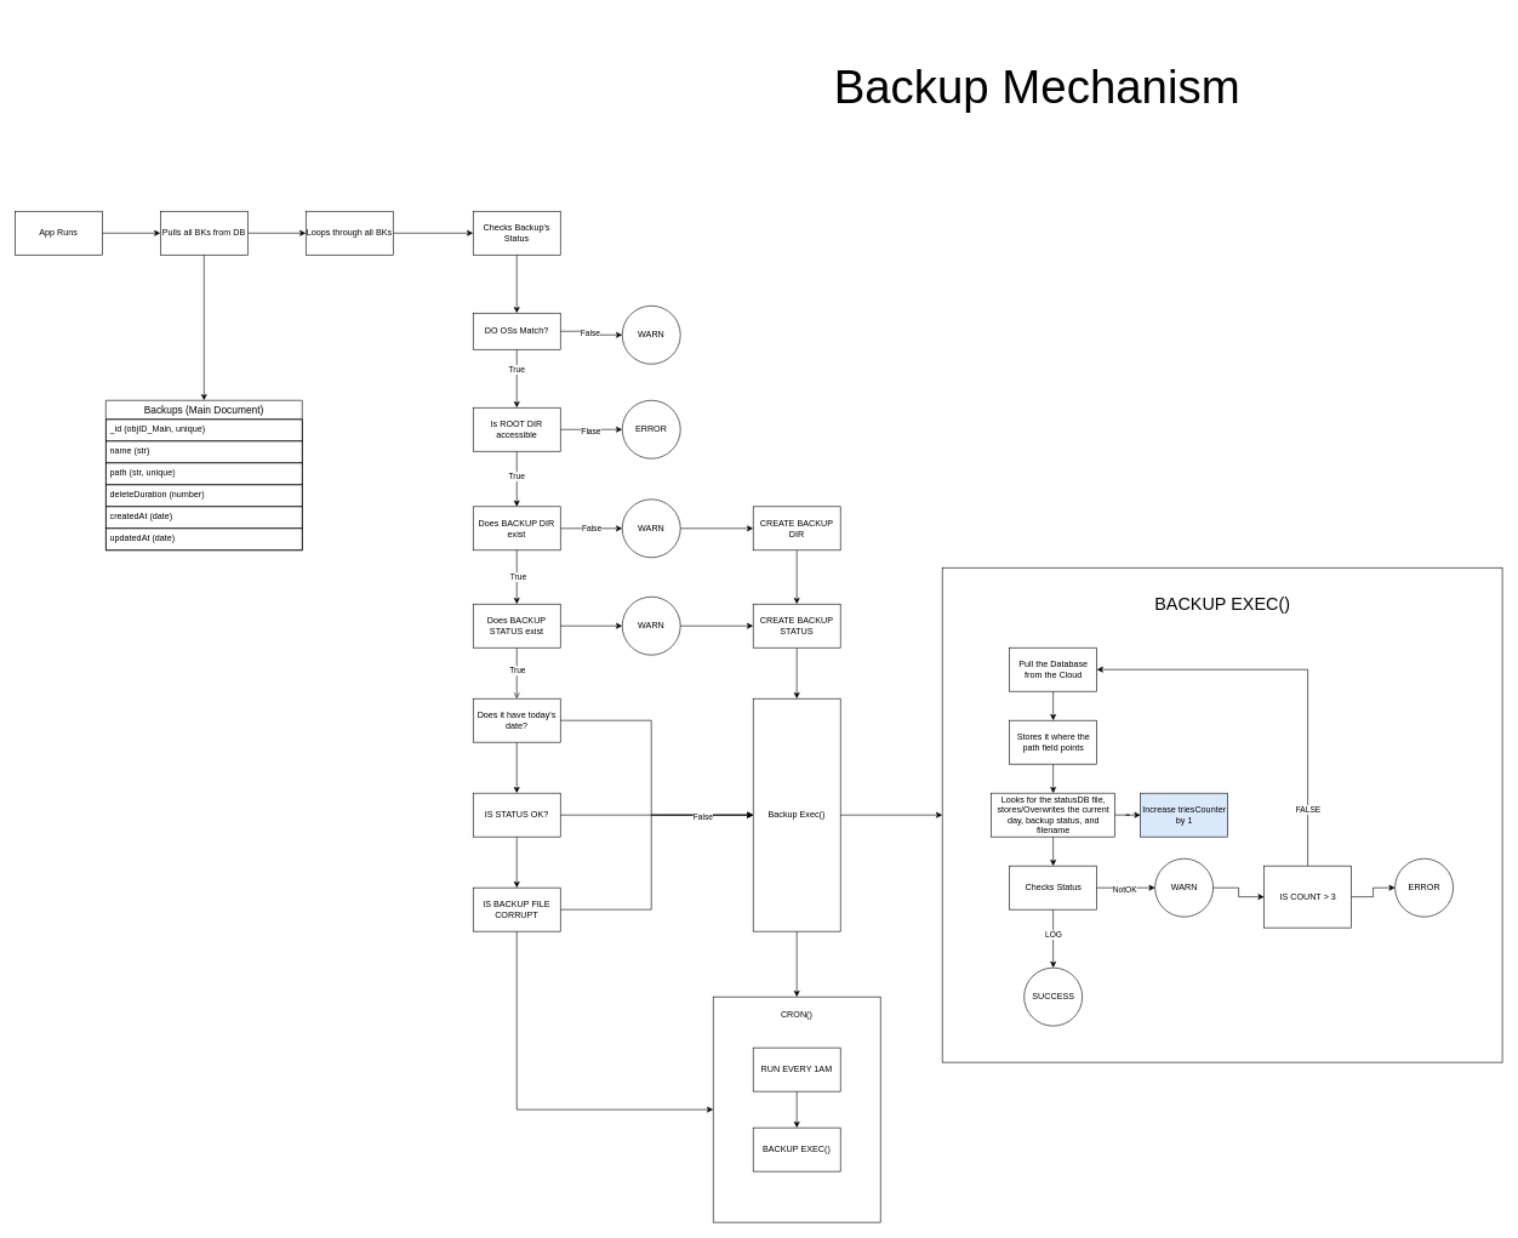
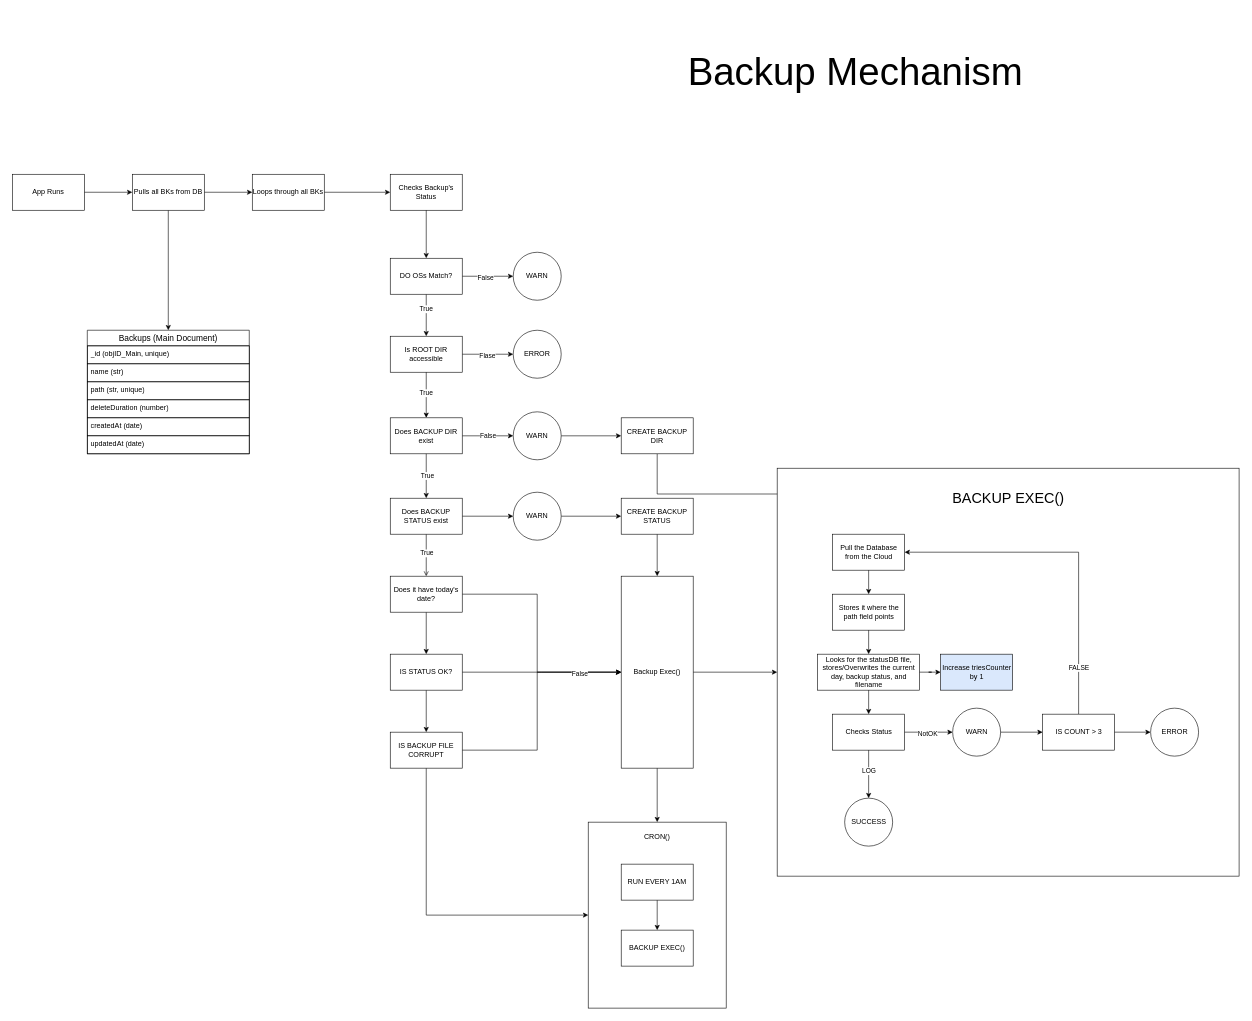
  <mxCell id="0" />
  <mxCell id="1" parent="0" />
  <mxCell id="2" value="Backup Mechanism" style="text;html=1;align=center;verticalAlign=middle;whiteSpace=wrap;rounded=0;fontSize=64;" parent="1" vertex="1"><mxGeometry x="1063" y="20" width="725" height="200" as="geometry" /></mxCell>
  <mxCell id="3" value="" style="edgeStyle=orthogonalEdgeStyle;rounded=0;orthogonalLoop=1;jettySize=auto;html=1;" parent="1" source="4" target="8" edge="1"><mxGeometry relative="1" as="geometry" /></mxCell>
  <mxCell id="4" value="App Runs" style="rounded=0;whiteSpace=wrap;html=1;" parent="1" vertex="1"><mxGeometry x="20" y="290" width="120" height="60" as="geometry" /></mxCell>
  <mxCell id="5" value="Checks Backup's Status" style="rounded=0;whiteSpace=wrap;html=1;" parent="1" vertex="1"><mxGeometry x="650" y="290" width="120" height="60" as="geometry" /></mxCell>
  <mxCell id="6" value="" style="edgeStyle=orthogonalEdgeStyle;rounded=0;orthogonalLoop=1;jettySize=auto;html=1;" parent="1" source="8" target="10" edge="1"><mxGeometry relative="1" as="geometry" /></mxCell>
  <mxCell id="7" style="edgeStyle=orthogonalEdgeStyle;rounded=0;orthogonalLoop=1;jettySize=auto;html=1;exitX=0.5;exitY=1;exitDx=0;exitDy=0;entryX=0.5;entryY=0;entryDx=0;entryDy=0;" parent="1" source="8" target="11" edge="1"><mxGeometry relative="1" as="geometry" /></mxCell>
  <mxCell id="8" value="Pulls all BKs from DB" style="rounded=0;whiteSpace=wrap;html=1;" parent="1" vertex="1"><mxGeometry x="220" y="290" width="120" height="60" as="geometry" /></mxCell>
  <mxCell id="9" value="" style="edgeStyle=orthogonalEdgeStyle;rounded=0;orthogonalLoop=1;jettySize=auto;html=1;" parent="1" source="10" target="5" edge="1"><mxGeometry relative="1" as="geometry" /></mxCell>
  <mxCell id="10" value="Loops through all BKs" style="rounded=0;whiteSpace=wrap;html=1;" parent="1" vertex="1"><mxGeometry x="420" y="290" width="120" height="60" as="geometry" /></mxCell>
  <mxCell id="11" value="Backups (Main Document)" style="swimlane;fontStyle=0;childLayout=stackLayout;horizontal=1;startSize=26;horizontalStack=0;resizeParent=1;resizeParentMax=0;resizeLast=0;collapsible=1;marginBottom=0;align=center;fontSize=14;" parent="1" vertex="1"><mxGeometry x="145" y="550" width="270" height="206" as="geometry" /></mxCell>
  <mxCell id="12" value="_id (objID_Main, unique)" style="text;strokeColor=default;fillColor=none;spacingLeft=4;spacingRight=4;overflow=hidden;rotatable=0;points=[[0,0.5],[1,0.5]];portConstraint=eastwest;fontSize=12;whiteSpace=wrap;html=1;" parent="11" vertex="1"><mxGeometry y="26" width="270" height="30" as="geometry" /></mxCell>
  <mxCell id="13" value="name (str)" style="text;strokeColor=default;fillColor=none;spacingLeft=4;spacingRight=4;overflow=hidden;rotatable=0;points=[[0,0.5],[1,0.5]];portConstraint=eastwest;fontSize=12;whiteSpace=wrap;html=1;" parent="11" vertex="1"><mxGeometry y="56" width="270" height="30" as="geometry" /></mxCell>
  <mxCell id="14" value="path (str, unique)" style="text;strokeColor=default;fillColor=none;spacingLeft=4;spacingRight=4;overflow=hidden;rotatable=0;points=[[0,0.5],[1,0.5]];portConstraint=eastwest;fontSize=12;whiteSpace=wrap;html=1;" parent="11" vertex="1"><mxGeometry y="86" width="270" height="30" as="geometry" /></mxCell>
  <mxCell id="15" value="deleteDuration (number)" style="text;strokeColor=default;fillColor=none;spacingLeft=4;spacingRight=4;overflow=hidden;rotatable=0;points=[[0,0.5],[1,0.5]];portConstraint=eastwest;fontSize=12;whiteSpace=wrap;html=1;" parent="11" vertex="1"><mxGeometry y="116" width="270" height="30" as="geometry" /></mxCell>
  <mxCell id="16" value="createdAt (date)&amp;nbsp;" style="text;strokeColor=default;fillColor=none;spacingLeft=4;spacingRight=4;overflow=hidden;rotatable=0;points=[[0,0.5],[1,0.5]];portConstraint=eastwest;fontSize=12;whiteSpace=wrap;html=1;" parent="11" vertex="1"><mxGeometry y="146" width="270" height="30" as="geometry" /></mxCell>
  <mxCell id="17" value="updatedAt (date)" style="text;strokeColor=default;fillColor=none;spacingLeft=4;spacingRight=4;overflow=hidden;rotatable=0;points=[[0,0.5],[1,0.5]];portConstraint=eastwest;fontSize=12;whiteSpace=wrap;html=1;" parent="11" vertex="1"><mxGeometry y="176" width="270" height="30" as="geometry" /></mxCell>
  <mxCell id="18" value="" style="edgeStyle=orthogonalEdgeStyle;rounded=0;orthogonalLoop=1;jettySize=auto;html=1;" edge="1" parent="1" source="28" target="22"><mxGeometry relative="1" as="geometry"><mxPoint x="710" y="350" as="sourcePoint" /><mxPoint x="710" y="580" as="targetPoint" /></mxGeometry></mxCell>
  <mxCell id="19" value="True" style="edgeLabel;html=1;align=center;verticalAlign=middle;resizable=0;points=[];" vertex="1" connectable="0" parent="18"><mxGeometry x="-0.314" y="-1" relative="1" as="geometry"><mxPoint as="offset" /></mxGeometry></mxCell>
  <mxCell id="20" value="" style="edgeStyle=orthogonalEdgeStyle;rounded=0;orthogonalLoop=1;jettySize=auto;html=1;" edge="1" parent="1" source="22" target="23"><mxGeometry relative="1" as="geometry" /></mxCell>
  <mxCell id="21" value="Flase" style="edgeLabel;html=1;align=center;verticalAlign=middle;resizable=0;points=[];" vertex="1" connectable="0" parent="20"><mxGeometry x="-0.035" y="-2" relative="1" as="geometry"><mxPoint as="offset" /></mxGeometry></mxCell>
  <mxCell id="22" value="Is ROOT DIR accessible" style="rounded=0;whiteSpace=wrap;html=1;" vertex="1" parent="1"><mxGeometry x="650" y="560" width="120" height="60" as="geometry" /></mxCell>
  <mxCell id="23" value="ERROR" style="ellipse;whiteSpace=wrap;html=1;aspect=fixed;" vertex="1" parent="1"><mxGeometry x="855" y="550" width="80" height="80" as="geometry" /></mxCell>
  <mxCell id="24" value="WARN" style="ellipse;whiteSpace=wrap;html=1;aspect=fixed;" vertex="1" parent="1"><mxGeometry x="855" y="420" width="80" height="80" as="geometry" /></mxCell>
  <mxCell id="25" value="" style="edgeStyle=orthogonalEdgeStyle;rounded=0;orthogonalLoop=1;jettySize=auto;html=1;" edge="1" parent="1" source="5" target="28"><mxGeometry relative="1" as="geometry"><mxPoint x="710" y="350" as="sourcePoint" /><mxPoint x="710" y="680" as="targetPoint" /></mxGeometry></mxCell>
  <mxCell id="26" value="" style="edgeStyle=orthogonalEdgeStyle;rounded=0;orthogonalLoop=1;jettySize=auto;html=1;" edge="1" parent="1" source="28" target="24"><mxGeometry relative="1" as="geometry" /></mxCell>
  <mxCell id="27" value="False" style="edgeLabel;html=1;align=center;verticalAlign=middle;resizable=0;points=[];" vertex="1" connectable="0" parent="26"><mxGeometry x="-0.106" y="-1" relative="1" as="geometry"><mxPoint as="offset" /></mxGeometry></mxCell>
- <mxCell id="28" value="DO OSs Match?" style="rounded=0;whiteSpace=wrap;html=1;" vertex="1" parent="1"><mxGeometry x="650" y="430" width="120" height="50" as="geometry" /></mxCell>
+ <mxCell id="28" value="DO OSs Match?" style="rounded=0;whiteSpace=wrap;html=1;" vertex="1" parent="1"><mxGeometry x="650" y="430" width="120" height="60" as="geometry" /></mxCell>
  <mxCell id="29" value="" style="edgeStyle=orthogonalEdgeStyle;rounded=0;orthogonalLoop=1;jettySize=auto;html=1;" edge="1" parent="1" source="22" target="33"><mxGeometry relative="1" as="geometry"><mxPoint x="710" y="620" as="sourcePoint" /><mxPoint x="710" y="910" as="targetPoint" /></mxGeometry></mxCell>
  <mxCell id="30" value="True" style="edgeLabel;html=1;align=center;verticalAlign=middle;resizable=0;points=[];" vertex="1" connectable="0" parent="29"><mxGeometry x="-0.105" y="-1" relative="1" as="geometry"><mxPoint as="offset" /></mxGeometry></mxCell>
  <mxCell id="31" value="" style="edgeStyle=orthogonalEdgeStyle;rounded=0;orthogonalLoop=1;jettySize=auto;html=1;" edge="1" parent="1" source="33" target="35"><mxGeometry relative="1" as="geometry" /></mxCell>
  <mxCell id="32" value="False" style="edgeLabel;html=1;align=center;verticalAlign=middle;resizable=0;points=[];" vertex="1" connectable="0" parent="31"><mxGeometry x="-0.001" y="1" relative="1" as="geometry"><mxPoint as="offset" /></mxGeometry></mxCell>
  <mxCell id="33" value="Does BACKUP DIR exist" style="rounded=0;whiteSpace=wrap;html=1;" vertex="1" parent="1"><mxGeometry x="650" y="696" width="120" height="60" as="geometry" /></mxCell>
  <mxCell id="34" style="edgeStyle=orthogonalEdgeStyle;rounded=0;orthogonalLoop=1;jettySize=auto;html=1;exitX=1;exitY=0.5;exitDx=0;exitDy=0;entryX=0;entryY=0.5;entryDx=0;entryDy=0;" edge="1" parent="1" source="35" target="45"><mxGeometry relative="1" as="geometry"><mxPoint x="1045" y="726.258" as="targetPoint" /></mxGeometry></mxCell>
  <mxCell id="35" value="WARN" style="ellipse;whiteSpace=wrap;html=1;aspect=fixed;" vertex="1" parent="1"><mxGeometry x="855" y="686" width="80" height="80" as="geometry" /></mxCell>
  <mxCell id="36" value="" style="edgeStyle=orthogonalEdgeStyle;rounded=0;orthogonalLoop=1;jettySize=auto;html=1;" edge="1" parent="1" source="33" target="41"><mxGeometry relative="1" as="geometry"><mxPoint x="710" y="756" as="sourcePoint" /><mxPoint x="710" y="1020" as="targetPoint" /></mxGeometry></mxCell>
  <mxCell id="37" value="True" style="edgeLabel;html=1;align=center;verticalAlign=middle;resizable=0;points=[];" vertex="1" connectable="0" parent="36"><mxGeometry x="-0.022" y="1" relative="1" as="geometry"><mxPoint as="offset" /></mxGeometry></mxCell>
  <mxCell id="38" value="" style="edgeStyle=orthogonalEdgeStyle;rounded=0;orthogonalLoop=1;jettySize=auto;html=1;" edge="1" parent="1" source="41" target="43"><mxGeometry relative="1" as="geometry" /></mxCell>
  <mxCell id="39" style="edgeStyle=orthogonalEdgeStyle;rounded=0;orthogonalLoop=1;jettySize=auto;html=1;exitX=0.5;exitY=1;exitDx=0;exitDy=0;entryX=0.5;entryY=0;entryDx=0;entryDy=0;endArrow=open;" edge="1" parent="1" source="41" target="50"><mxGeometry relative="1" as="geometry" /></mxCell>
  <mxCell id="40" value="True" style="edgeLabel;html=1;align=center;verticalAlign=middle;resizable=0;points=[];" vertex="1" connectable="0" parent="39"><mxGeometry x="-0.114" relative="1" as="geometry"><mxPoint as="offset" /></mxGeometry></mxCell>
  <mxCell id="41" value="Does BACKUP STATUS exist" style="rounded=0;whiteSpace=wrap;html=1;" vertex="1" parent="1"><mxGeometry x="650" y="830" width="120" height="60" as="geometry" /></mxCell>
  <mxCell id="42" style="edgeStyle=orthogonalEdgeStyle;rounded=0;orthogonalLoop=1;jettySize=auto;html=1;exitX=1;exitY=0.5;exitDx=0;exitDy=0;entryX=0;entryY=0.5;entryDx=0;entryDy=0;" edge="1" parent="1" source="43" target="47"><mxGeometry relative="1" as="geometry" /></mxCell>
  <mxCell id="43" value="WARN" style="ellipse;whiteSpace=wrap;html=1;aspect=fixed;" vertex="1" parent="1"><mxGeometry x="855" y="820" width="80" height="80" as="geometry" /></mxCell>
- <mxCell id="44" style="edgeStyle=orthogonalEdgeStyle;rounded=0;orthogonalLoop=1;jettySize=auto;html=1;exitX=0.5;exitY=1;exitDx=0;exitDy=0;entryX=0.5;entryY=0;entryDx=0;entryDy=0;" edge="1" parent="1" source="45" target="47"><mxGeometry relative="1" as="geometry" /></mxCell>
+ <mxCell id="44" style="edgeStyle=orthogonalEdgeStyle;rounded=0;orthogonalLoop=1;jettySize=auto;html=1;exitX=0.5;exitY=1;exitDx=0;exitDy=0;" edge="1" parent="1" source="45" target="65"><mxGeometry relative="1" as="geometry" /></mxCell>
  <mxCell id="45" value="CREATE BACKUP DIR" style="rounded=0;whiteSpace=wrap;html=1;" vertex="1" parent="1"><mxGeometry x="1035" y="696" width="120" height="60" as="geometry" /></mxCell>
  <mxCell id="46" value="" style="edgeStyle=orthogonalEdgeStyle;rounded=0;orthogonalLoop=1;jettySize=auto;html=1;" edge="1" parent="1" source="47" target="53"><mxGeometry relative="1" as="geometry" /></mxCell>
  <mxCell id="47" value="CREATE BACKUP STATUS" style="rounded=0;whiteSpace=wrap;html=1;" vertex="1" parent="1"><mxGeometry x="1035" y="830" width="120" height="60" as="geometry" /></mxCell>
  <mxCell id="48" style="edgeStyle=orthogonalEdgeStyle;rounded=0;orthogonalLoop=1;jettySize=auto;html=1;exitX=1;exitY=0.5;exitDx=0;exitDy=0;entryX=0;entryY=0.5;entryDx=0;entryDy=0;" edge="1" parent="1" source="50" target="53"><mxGeometry relative="1" as="geometry"><Array as="points"><mxPoint x="895" y="990" /><mxPoint x="895" y="1120" /></Array></mxGeometry></mxCell>
  <mxCell id="49" value="" style="edgeStyle=orthogonalEdgeStyle;rounded=0;orthogonalLoop=1;jettySize=auto;html=1;" edge="1" parent="1" source="50" target="56"><mxGeometry relative="1" as="geometry" /></mxCell>
  <mxCell id="50" value="Does it have today's date?" style="rounded=0;whiteSpace=wrap;html=1;" vertex="1" parent="1"><mxGeometry x="650" y="960" width="120" height="60" as="geometry" /></mxCell>
  <mxCell id="51" style="edgeStyle=orthogonalEdgeStyle;rounded=0;orthogonalLoop=1;jettySize=auto;html=1;exitX=1;exitY=0.5;exitDx=0;exitDy=0;entryX=0;entryY=0.5;entryDx=0;entryDy=0;" edge="1" parent="1" source="53" target="62"><mxGeometry relative="1" as="geometry" /></mxCell>
  <mxCell id="52" style="edgeStyle=orthogonalEdgeStyle;rounded=0;orthogonalLoop=1;jettySize=auto;html=1;exitX=0.5;exitY=1;exitDx=0;exitDy=0;entryX=0.5;entryY=0;entryDx=0;entryDy=0;" edge="1" parent="1" source="53" target="86"><mxGeometry relative="1" as="geometry"><mxPoint x="1095" y="1350" as="targetPoint" /></mxGeometry></mxCell>
  <mxCell id="53" value="Backup Exec()" style="rounded=0;whiteSpace=wrap;html=1;" vertex="1" parent="1"><mxGeometry x="1035" y="960" width="120" height="320" as="geometry" /></mxCell>
  <mxCell id="54" style="edgeStyle=orthogonalEdgeStyle;rounded=0;orthogonalLoop=1;jettySize=auto;html=1;exitX=1;exitY=0.5;exitDx=0;exitDy=0;entryX=0;entryY=0.5;entryDx=0;entryDy=0;" edge="1" parent="1" source="56"><mxGeometry relative="1" as="geometry"><mxPoint x="1035" y="1120" as="targetPoint" /></mxGeometry></mxCell>
  <mxCell id="55" value="" style="edgeStyle=orthogonalEdgeStyle;rounded=0;orthogonalLoop=1;jettySize=auto;html=1;" edge="1" parent="1" source="56" target="60"><mxGeometry relative="1" as="geometry" /></mxCell>
  <mxCell id="56" value="IS STATUS OK?" style="rounded=0;whiteSpace=wrap;html=1;" vertex="1" parent="1"><mxGeometry x="650" y="1090" width="120" height="60" as="geometry" /></mxCell>
  <mxCell id="57" style="edgeStyle=orthogonalEdgeStyle;rounded=0;orthogonalLoop=1;jettySize=auto;html=1;exitX=1;exitY=0.5;exitDx=0;exitDy=0;" edge="1" parent="1" source="60" target="53"><mxGeometry relative="1" as="geometry"><Array as="points"><mxPoint x="895" y="1250" /><mxPoint x="895" y="1120" /></Array></mxGeometry></mxCell>
  <mxCell id="58" value="False" style="edgeLabel;html=1;align=center;verticalAlign=middle;resizable=0;points=[];" vertex="1" connectable="0" parent="57"><mxGeometry x="0.646" y="-2" relative="1" as="geometry"><mxPoint as="offset" /></mxGeometry></mxCell>
  <mxCell id="59" style="edgeStyle=orthogonalEdgeStyle;rounded=0;orthogonalLoop=1;jettySize=auto;html=1;exitX=0.5;exitY=1;exitDx=0;exitDy=0;entryX=0;entryY=0.5;entryDx=0;entryDy=0;" edge="1" parent="1" source="60" target="86"><mxGeometry relative="1" as="geometry" /></mxCell>
  <mxCell id="60" value="IS BACKUP FILE CORRUPT" style="rounded=0;whiteSpace=wrap;html=1;" vertex="1" parent="1"><mxGeometry x="650" y="1220" width="120" height="60" as="geometry" /></mxCell>
  <mxCell id="61" value="" style="group" vertex="1" connectable="0" parent="1"><mxGeometry x="1295" y="780" width="770" height="680" as="geometry" /></mxCell>
  <mxCell id="62" value="" style="rounded=0;whiteSpace=wrap;html=1;" vertex="1" parent="61"><mxGeometry width="770" height="680" as="geometry" /></mxCell>
  <mxCell id="63" value="BACKUP EXEC()" style="text;html=1;align=center;verticalAlign=middle;whiteSpace=wrap;rounded=0;fontSize=24;" vertex="1" parent="61"><mxGeometry x="287.5" y="20" width="195" height="60" as="geometry" /></mxCell>
  <mxCell id="64" value="" style="group" vertex="1" connectable="0" parent="61"><mxGeometry x="67.5" y="110" width="635" height="520" as="geometry" /></mxCell>
  <mxCell id="65" value="Pull the Database from the Cloud" style="rounded=0;whiteSpace=wrap;html=1;" vertex="1" parent="64"><mxGeometry x="25" width="120" height="60" as="geometry" /></mxCell>
  <mxCell id="66" value="Stores it where the path field points" style="rounded=0;whiteSpace=wrap;html=1;" vertex="1" parent="64"><mxGeometry x="25" y="100" width="120" height="60" as="geometry" /></mxCell>
  <mxCell id="67" value="Looks for the statusDB file, stores/Overwrites the current day, backup status, and filename" style="rounded=0;whiteSpace=wrap;html=1;" vertex="1" parent="64"><mxGeometry y="200" width="170" height="60" as="geometry" /></mxCell>
  <mxCell id="68" value="Increase triesCounter by 1" style="rounded=0;whiteSpace=wrap;html=1;fillColor=#dae8fc;" vertex="1" parent="64"><mxGeometry x="205" y="200" width="120" height="60" as="geometry" /></mxCell>
  <mxCell id="69" value="Checks Status" style="rounded=0;whiteSpace=wrap;html=1;" vertex="1" parent="64"><mxGeometry x="25" y="300" width="120" height="60" as="geometry" /></mxCell>
  <mxCell id="70" value="WARN" style="ellipse;whiteSpace=wrap;html=1;aspect=fixed;" vertex="1" parent="64"><mxGeometry x="225" y="290" width="80" height="80" as="geometry" /></mxCell>
  <mxCell id="71" value="SUCCESS" style="ellipse;whiteSpace=wrap;html=1;aspect=fixed;" vertex="1" parent="64"><mxGeometry x="45" y="440" width="80" height="80" as="geometry" /></mxCell>
  <mxCell id="72" style="edgeStyle=orthogonalEdgeStyle;rounded=0;orthogonalLoop=1;jettySize=auto;html=1;exitX=0.5;exitY=0;exitDx=0;exitDy=0;entryX=1;entryY=0.5;entryDx=0;entryDy=0;" edge="1" parent="64" source="74" target="65"><mxGeometry relative="1" as="geometry" /></mxCell>
  <mxCell id="73" value="FALSE" style="edgeLabel;html=1;align=center;verticalAlign=middle;resizable=0;points=[];" vertex="1" connectable="0" parent="72"><mxGeometry x="-0.721" relative="1" as="geometry"><mxPoint as="offset" /></mxGeometry></mxCell>
- <mxCell id="74" value="IS COUNT &amp;gt; 3" style="rounded=0;whiteSpace=wrap;html=1;" vertex="1" parent="64"><mxGeometry x="375" y="300" width="120" height="85" as="geometry" /></mxCell>
+ <mxCell id="74" value="IS COUNT &amp;gt; 3" style="rounded=0;whiteSpace=wrap;html=1;" vertex="1" parent="64"><mxGeometry x="375" y="300" width="120" height="60" as="geometry" /></mxCell>
  <mxCell id="75" value="ERROR" style="ellipse;whiteSpace=wrap;html=1;aspect=fixed;" vertex="1" parent="64"><mxGeometry x="555" y="290" width="80" height="80" as="geometry" /></mxCell>
  <mxCell id="76" value="" style="edgeStyle=orthogonalEdgeStyle;rounded=0;orthogonalLoop=1;jettySize=auto;html=1;" edge="1" parent="64" source="65" target="66"><mxGeometry relative="1" as="geometry" /></mxCell>
  <mxCell id="77" value="" style="edgeStyle=orthogonalEdgeStyle;rounded=0;orthogonalLoop=1;jettySize=auto;html=1;" edge="1" parent="64" source="66" target="67"><mxGeometry relative="1" as="geometry" /></mxCell>
  <mxCell id="78" value="" style="edgeStyle=orthogonalEdgeStyle;rounded=0;orthogonalLoop=1;jettySize=auto;html=1;" edge="1" parent="64" source="67" target="68"><mxGeometry relative="1" as="geometry" /></mxCell>
  <mxCell id="79" value="" style="edgeStyle=orthogonalEdgeStyle;rounded=0;orthogonalLoop=1;jettySize=auto;html=1;" edge="1" parent="64" source="67" target="69"><mxGeometry relative="1" as="geometry" /></mxCell>
  <mxCell id="80" style="edgeStyle=orthogonalEdgeStyle;rounded=0;orthogonalLoop=1;jettySize=auto;html=1;exitX=1;exitY=0.5;exitDx=0;exitDy=0;entryX=0;entryY=0.5;entryDx=0;entryDy=0;" edge="1" parent="64" source="69" target="70"><mxGeometry relative="1" as="geometry" /></mxCell>
  <mxCell id="81" value="NotOK" style="edgeLabel;html=1;align=center;verticalAlign=middle;resizable=0;points=[];" vertex="1" connectable="0" parent="80"><mxGeometry x="-0.061" y="-2" relative="1" as="geometry"><mxPoint as="offset" /></mxGeometry></mxCell>
  <mxCell id="82" value="" style="edgeStyle=orthogonalEdgeStyle;rounded=0;orthogonalLoop=1;jettySize=auto;html=1;" edge="1" parent="64" source="69" target="71"><mxGeometry relative="1" as="geometry" /></mxCell>
  <mxCell id="83" value="LOG" style="edgeLabel;html=1;align=center;verticalAlign=middle;resizable=0;points=[];" vertex="1" connectable="0" parent="82"><mxGeometry x="-0.142" relative="1" as="geometry"><mxPoint as="offset" /></mxGeometry></mxCell>
  <mxCell id="84" value="" style="edgeStyle=orthogonalEdgeStyle;rounded=0;orthogonalLoop=1;jettySize=auto;html=1;" edge="1" parent="64" source="70" target="74"><mxGeometry relative="1" as="geometry" /></mxCell>
  <mxCell id="85" value="" style="edgeStyle=orthogonalEdgeStyle;rounded=0;orthogonalLoop=1;jettySize=auto;html=1;" edge="1" parent="64" source="74" target="75"><mxGeometry relative="1" as="geometry" /></mxCell>
  <mxCell id="86" value="" style="rounded=0;whiteSpace=wrap;html=1;" vertex="1" parent="1"><mxGeometry x="980" y="1370" width="230" height="310" as="geometry" /></mxCell>
  <mxCell id="87" value="CRON()" style="text;html=1;align=center;verticalAlign=middle;whiteSpace=wrap;rounded=0;" vertex="1" parent="1"><mxGeometry x="1065" y="1380" width="60" height="30" as="geometry" /></mxCell>
  <mxCell id="88" value="BACKUP EXEC()" style="rounded=0;whiteSpace=wrap;html=1;" vertex="1" parent="1"><mxGeometry x="1035" y="1550" width="120" height="60" as="geometry" /></mxCell>
  <mxCell id="89" value="" style="edgeStyle=orthogonalEdgeStyle;rounded=0;orthogonalLoop=1;jettySize=auto;html=1;" edge="1" parent="1" source="90" target="88"><mxGeometry relative="1" as="geometry" /></mxCell>
  <mxCell id="90" value="RUN EVERY 1AM" style="rounded=0;whiteSpace=wrap;html=1;" vertex="1" parent="1"><mxGeometry x="1035" y="1440" width="120" height="60" as="geometry" /></mxCell>
